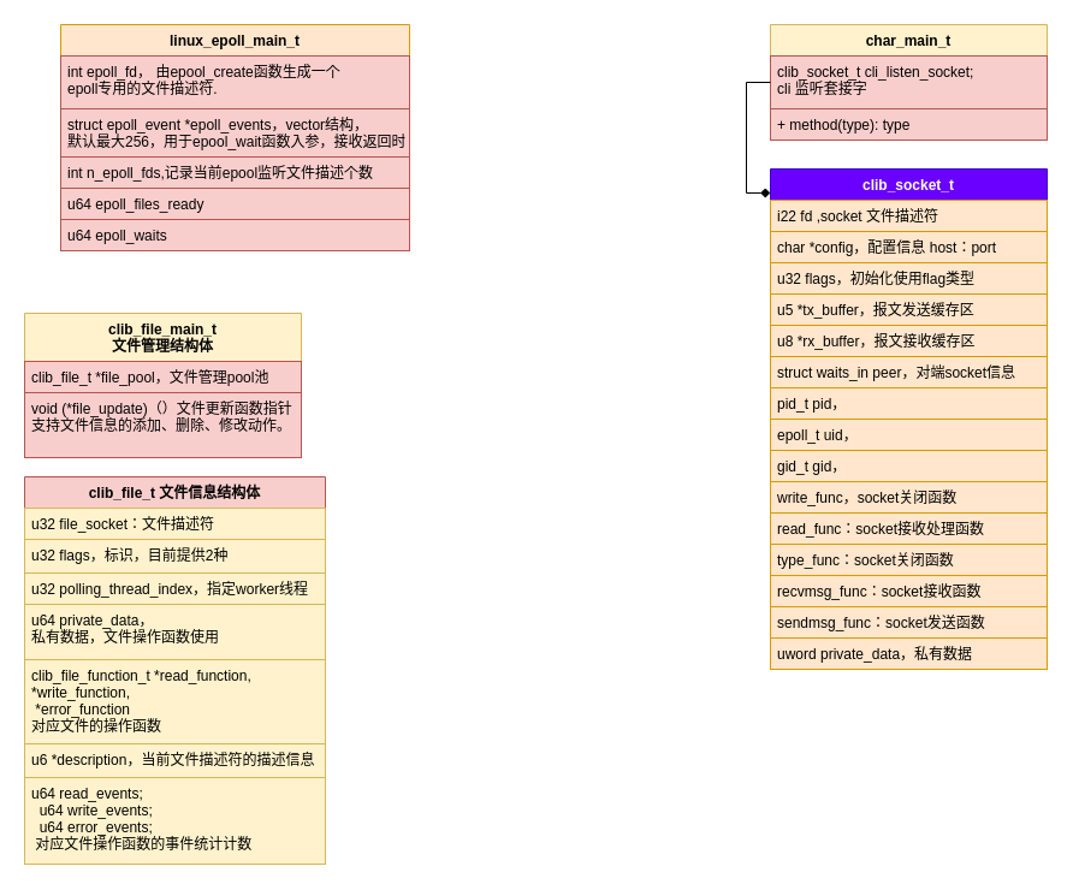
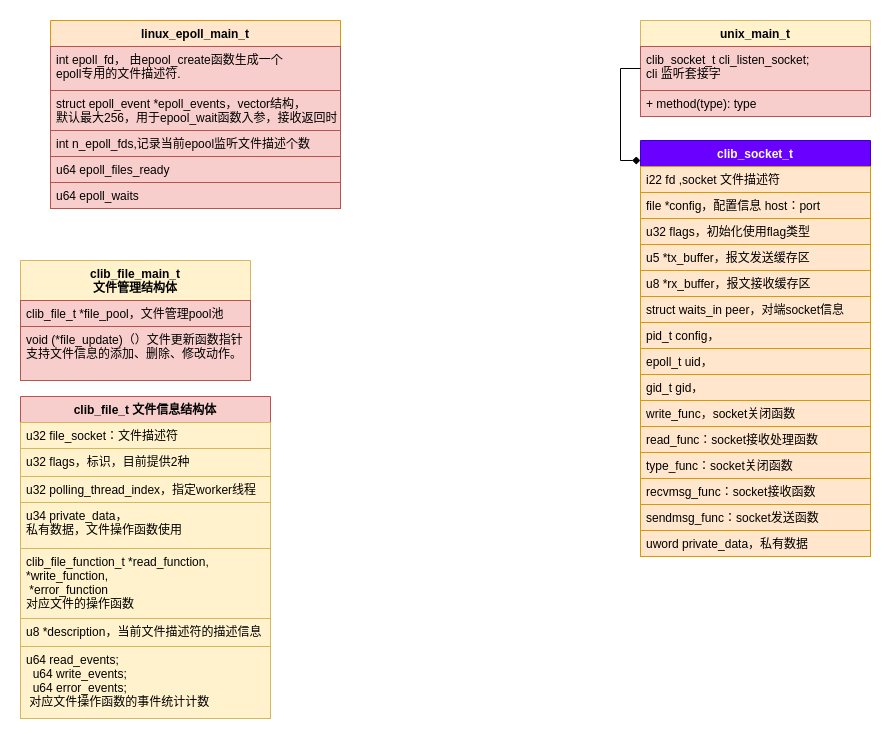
  <mxCell id="0" />
  <mxCell id="1" parent="0" />
  <mxCell id="2" value="clib_socket_t&#10;" style="swimlane;fontStyle=1;align=center;verticalAlign=top;childLayout=stackLayout;horizontal=1;startSize=26;horizontalStack=0;resizeParent=1;resizeParentMax=0;resizeLast=0;collapsible=1;marginBottom=0;fillColor=#6a00ff;strokeColor=#3700CC;fontColor=#ffffff;" parent="1" vertex="1"><mxGeometry x="640" y="140" width="230" height="416" as="geometry" /></mxCell>
  <mxCell id="3" value="i22 fd ,socket 文件描述符" style="text;strokeColor=#d79b00;fillColor=#ffe6cc;align=left;verticalAlign=top;spacingLeft=4;spacingRight=4;overflow=hidden;rotatable=0;points=[[0,0.5],[1,0.5]];portConstraint=eastwest;" parent="2" vertex="1"><mxGeometry y="26" width="230" height="26" as="geometry" /></mxCell>
- <mxCell id="4" value="char *config，配置信息 host：port" style="text;strokeColor=#d79b00;fillColor=#ffe6cc;align=left;verticalAlign=top;spacingLeft=4;spacingRight=4;overflow=hidden;rotatable=0;points=[[0,0.5],[1,0.5]];portConstraint=eastwest;" parent="2" vertex="1"><mxGeometry y="52" width="230" height="26" as="geometry" /></mxCell>
+ <mxCell id="4" value="file *config，配置信息 host：port" style="text;strokeColor=#d79b00;fillColor=#ffe6cc;align=left;verticalAlign=top;spacingLeft=4;spacingRight=4;overflow=hidden;rotatable=0;points=[[0,0.5],[1,0.5]];portConstraint=eastwest;" parent="2" vertex="1"><mxGeometry y="52" width="230" height="26" as="geometry" /></mxCell>
  <mxCell id="5" value="u32 flags，初始化使用flag类型" style="text;fillColor=#ffe6cc;align=left;verticalAlign=top;spacingLeft=4;spacingRight=4;overflow=hidden;rotatable=0;points=[[0,0.5],[1,0.5]];portConstraint=eastwest;strokeColor=#d79b00;" parent="2" vertex="1"><mxGeometry y="78" width="230" height="26" as="geometry" /></mxCell>
  <mxCell id="6" value="u5 *tx_buffer，报文发送缓存区" style="text;fillColor=#ffe6cc;align=left;verticalAlign=top;spacingLeft=4;spacingRight=4;overflow=hidden;rotatable=0;points=[[0,0.5],[1,0.5]];portConstraint=eastwest;strokeColor=#d79b00;" parent="2" vertex="1"><mxGeometry y="104" width="230" height="26" as="geometry" /></mxCell>
  <mxCell id="7" value="u8 *rx_buffer，报文接收缓存区" style="text;fillColor=#ffe6cc;align=left;verticalAlign=top;spacingLeft=4;spacingRight=4;overflow=hidden;rotatable=0;points=[[0,0.5],[1,0.5]];portConstraint=eastwest;strokeColor=#d79b00;" parent="2" vertex="1"><mxGeometry y="130" width="230" height="26" as="geometry" /></mxCell>
  <mxCell id="8" value="struct waits_in peer，对端socket信息" style="text;fillColor=#ffe6cc;align=left;verticalAlign=top;spacingLeft=4;spacingRight=4;overflow=hidden;rotatable=0;points=[[0,0.5],[1,0.5]];portConstraint=eastwest;strokeColor=#d79b00;" parent="2" vertex="1"><mxGeometry y="156" width="230" height="26" as="geometry" /></mxCell>
- <mxCell id="9" value="pid_t pid，" style="text;fillColor=#ffe6cc;align=left;verticalAlign=top;spacingLeft=4;spacingRight=4;overflow=hidden;rotatable=0;points=[[0,0.5],[1,0.5]];portConstraint=eastwest;strokeColor=#d79b00;" parent="2" vertex="1"><mxGeometry y="182" width="230" height="26" as="geometry" /></mxCell>
+ <mxCell id="9" value="pid_t config，" style="text;fillColor=#ffe6cc;align=left;verticalAlign=top;spacingLeft=4;spacingRight=4;overflow=hidden;rotatable=0;points=[[0,0.5],[1,0.5]];portConstraint=eastwest;strokeColor=#d79b00;" parent="2" vertex="1"><mxGeometry y="182" width="230" height="26" as="geometry" /></mxCell>
  <mxCell id="10" value="epoll_t uid，" style="text;fillColor=#ffe6cc;align=left;verticalAlign=top;spacingLeft=4;spacingRight=4;overflow=hidden;rotatable=0;points=[[0,0.5],[1,0.5]];portConstraint=eastwest;strokeColor=#d79b00;" parent="2" vertex="1"><mxGeometry y="208" width="230" height="26" as="geometry" /></mxCell>
  <mxCell id="11" value="gid_t gid，" style="text;fillColor=#ffe6cc;align=left;verticalAlign=top;spacingLeft=4;spacingRight=4;overflow=hidden;rotatable=0;points=[[0,0.5],[1,0.5]];portConstraint=eastwest;strokeColor=#d79b00;" parent="2" vertex="1"><mxGeometry y="234" width="230" height="26" as="geometry" /></mxCell>
  <mxCell id="12" value="write_func，socket关闭函数" style="text;fillColor=#ffe6cc;align=left;verticalAlign=top;spacingLeft=4;spacingRight=4;overflow=hidden;rotatable=0;points=[[0,0.5],[1,0.5]];portConstraint=eastwest;strokeColor=#d79b00;" parent="2" vertex="1"><mxGeometry y="260" width="230" height="26" as="geometry" /></mxCell>
  <mxCell id="13" value="read_func：socket接收处理函数" style="text;fillColor=#ffe6cc;align=left;verticalAlign=top;spacingLeft=4;spacingRight=4;overflow=hidden;rotatable=0;points=[[0,0.5],[1,0.5]];portConstraint=eastwest;strokeColor=#d79b00;" parent="2" vertex="1"><mxGeometry y="286" width="230" height="26" as="geometry" /></mxCell>
  <mxCell id="14" value="type_func：socket关闭函数" style="text;fillColor=#ffe6cc;align=left;verticalAlign=top;spacingLeft=4;spacingRight=4;overflow=hidden;rotatable=0;points=[[0,0.5],[1,0.5]];portConstraint=eastwest;strokeColor=#d79b00;" parent="2" vertex="1"><mxGeometry y="312" width="230" height="26" as="geometry" /></mxCell>
  <mxCell id="15" value="recvmsg_func：socket接收函数" style="text;fillColor=#ffe6cc;align=left;verticalAlign=top;spacingLeft=4;spacingRight=4;overflow=hidden;rotatable=0;points=[[0,0.5],[1,0.5]];portConstraint=eastwest;strokeColor=#d79b00;" parent="2" vertex="1"><mxGeometry y="338" width="230" height="26" as="geometry" /></mxCell>
  <mxCell id="16" value="sendmsg_func：socket发送函数" style="text;fillColor=#ffe6cc;align=left;verticalAlign=top;spacingLeft=4;spacingRight=4;overflow=hidden;rotatable=0;points=[[0,0.5],[1,0.5]];portConstraint=eastwest;strokeColor=#d79b00;" parent="2" vertex="1"><mxGeometry y="364" width="230" height="26" as="geometry" /></mxCell>
  <mxCell id="17" value="uword private_data，私有数据" style="text;strokeColor=#d79b00;fillColor=#ffe6cc;align=left;verticalAlign=top;spacingLeft=4;spacingRight=4;overflow=hidden;rotatable=0;points=[[0,0.5],[1,0.5]];portConstraint=eastwest;" parent="2" vertex="1"><mxGeometry y="390" width="230" height="26" as="geometry" /></mxCell>
  <mxCell id="18" value="linux_epoll_main_t" style="swimlane;fontStyle=1;align=center;verticalAlign=top;childLayout=stackLayout;horizontal=1;startSize=26;horizontalStack=0;resizeParent=1;resizeParentMax=0;resizeLast=0;collapsible=1;marginBottom=0;fillColor=#ffe6cc;strokeColor=#d79b00;" vertex="1" parent="1"><mxGeometry x="50" y="20" width="290" height="188" as="geometry" /></mxCell>
  <mxCell id="19" value="int epoll_fd， 由epool_create函数生成一个&#10;epoll专用的文件描述符." style="text;strokeColor=#b85450;fillColor=#f8cecc;align=left;verticalAlign=top;spacingLeft=4;spacingRight=4;overflow=hidden;rotatable=0;points=[[0,0.5],[1,0.5]];portConstraint=eastwest;" vertex="1" parent="18"><mxGeometry y="26" width="290" height="44" as="geometry" /></mxCell>
  <mxCell id="20" value="struct epoll_event *epoll_events，vector结构，&#10;默认最大256，用于epool_wait函数入参，接收返回时间" style="text;strokeColor=#b85450;fillColor=#f8cecc;align=left;verticalAlign=top;spacingLeft=4;spacingRight=4;overflow=hidden;rotatable=0;points=[[0,0.5],[1,0.5]];portConstraint=eastwest;" vertex="1" parent="18"><mxGeometry y="70" width="290" height="40" as="geometry" /></mxCell>
  <mxCell id="21" value="int n_epoll_fds,记录当前epool监听文件描述个数" style="text;fillColor=#f8cecc;align=left;verticalAlign=top;spacingLeft=4;spacingRight=4;overflow=hidden;rotatable=0;points=[[0,0.5],[1,0.5]];portConstraint=eastwest;strokeColor=#b85450;" vertex="1" parent="18"><mxGeometry y="110" width="290" height="26" as="geometry" /></mxCell>
  <mxCell id="22" value="u64 epoll_files_ready" style="text;fillColor=#f8cecc;align=left;verticalAlign=top;spacingLeft=4;spacingRight=4;overflow=hidden;rotatable=0;points=[[0,0.5],[1,0.5]];portConstraint=eastwest;strokeColor=#b85450;" vertex="1" parent="18"><mxGeometry y="136" width="290" height="26" as="geometry" /></mxCell>
  <mxCell id="23" value="u64 epoll_waits" style="text;fillColor=#f8cecc;align=left;verticalAlign=top;spacingLeft=4;spacingRight=4;overflow=hidden;rotatable=0;points=[[0,0.5],[1,0.5]];portConstraint=eastwest;strokeColor=#b85450;" vertex="1" parent="18"><mxGeometry y="162" width="290" height="26" as="geometry" /></mxCell>
  <mxCell id="24" value="clib_file_main_t&#10;文件管理结构体" style="swimlane;fontStyle=1;align=center;verticalAlign=top;childLayout=stackLayout;horizontal=1;startSize=40;horizontalStack=0;resizeParent=1;resizeParentMax=0;resizeLast=0;collapsible=1;marginBottom=0;strokeColor=#d6b656;fillColor=#fff2cc;" vertex="1" parent="1"><mxGeometry x="20" y="260" width="230" height="120" as="geometry" /></mxCell>
  <mxCell id="25" value="clib_file_t *file_pool，文件管理pool池" style="text;strokeColor=#b85450;fillColor=#f8cecc;align=left;verticalAlign=top;spacingLeft=4;spacingRight=4;overflow=hidden;rotatable=0;points=[[0,0.5],[1,0.5]];portConstraint=eastwest;" vertex="1" parent="24"><mxGeometry y="40" width="230" height="26" as="geometry" /></mxCell>
  <mxCell id="26" value="void (*file_update)（）文件更新函数指针&#10;支持文件信息的添加、删除、修改动作。" style="text;strokeColor=#b85450;fillColor=#f8cecc;align=left;verticalAlign=top;spacingLeft=4;spacingRight=4;overflow=hidden;rotatable=0;points=[[0,0.5],[1,0.5]];portConstraint=eastwest;" vertex="1" parent="24"><mxGeometry y="66" width="230" height="54" as="geometry" /></mxCell>
  <mxCell id="27" value="clib_file_t 文件信息结构体" style="swimlane;fontStyle=1;align=center;verticalAlign=top;childLayout=stackLayout;horizontal=1;startSize=26;horizontalStack=0;resizeParent=1;resizeParentMax=0;resizeLast=0;collapsible=1;marginBottom=0;strokeColor=#b85450;fillColor=#f8cecc;" vertex="1" parent="1"><mxGeometry x="20" y="396" width="250" height="322" as="geometry" /></mxCell>
  <mxCell id="28" value="u32 file_socket：文件描述符" style="text;strokeColor=#d6b656;fillColor=#fff2cc;align=left;verticalAlign=top;spacingLeft=4;spacingRight=4;overflow=hidden;rotatable=0;points=[[0,0.5],[1,0.5]];portConstraint=eastwest;" vertex="1" parent="27"><mxGeometry y="26" width="250" height="26" as="geometry" /></mxCell>
  <mxCell id="29" value="u32 flags，标识，目前提供2种" style="text;strokeColor=#d6b656;fillColor=#fff2cc;align=left;verticalAlign=top;spacingLeft=4;spacingRight=4;overflow=hidden;rotatable=0;points=[[0,0.5],[1,0.5]];portConstraint=eastwest;" vertex="1" parent="27"><mxGeometry y="52" width="250" height="28" as="geometry" /></mxCell>
  <mxCell id="30" value="u32 polling_thread_index，指定worker线程" style="text;fillColor=#fff2cc;align=left;verticalAlign=top;spacingLeft=4;spacingRight=4;overflow=hidden;rotatable=0;points=[[0,0.5],[1,0.5]];portConstraint=eastwest;strokeColor=#d6b656;" vertex="1" parent="27"><mxGeometry y="80" width="250" height="26" as="geometry" /></mxCell>
- <mxCell id="31" value="u64 private_data，&#10;私有数据，文件操作函数使用" style="text;fillColor=#fff2cc;align=left;verticalAlign=top;spacingLeft=4;spacingRight=4;overflow=hidden;rotatable=0;points=[[0,0.5],[1,0.5]];portConstraint=eastwest;strokeColor=#d6b656;" vertex="1" parent="27"><mxGeometry y="106" width="250" height="46" as="geometry" /></mxCell>
+ <mxCell id="31" value="u34 private_data，&#10;私有数据，文件操作函数使用" style="text;fillColor=#fff2cc;align=left;verticalAlign=top;spacingLeft=4;spacingRight=4;overflow=hidden;rotatable=0;points=[[0,0.5],[1,0.5]];portConstraint=eastwest;strokeColor=#d6b656;" vertex="1" parent="27"><mxGeometry y="106" width="250" height="46" as="geometry" /></mxCell>
  <mxCell id="32" value="clib_file_function_t *read_function, &#10;*write_function,&#10; *error_function&#10;对应文件的操作函数" style="text;fillColor=#fff2cc;align=left;verticalAlign=top;spacingLeft=4;spacingRight=4;overflow=hidden;rotatable=0;points=[[0,0.5],[1,0.5]];portConstraint=eastwest;strokeColor=#d6b656;" vertex="1" parent="27"><mxGeometry y="152" width="250" height="70" as="geometry" /></mxCell>
- <mxCell id="33" value="u6 *description，当前文件描述符的描述信息" style="text;fillColor=#fff2cc;align=left;verticalAlign=top;spacingLeft=4;spacingRight=4;overflow=hidden;rotatable=0;points=[[0,0.5],[1,0.5]];portConstraint=eastwest;strokeColor=#d6b656;" vertex="1" parent="27"><mxGeometry y="222" width="250" height="28" as="geometry" /></mxCell>
+ <mxCell id="33" value="u8 *description，当前文件描述符的描述信息" style="text;fillColor=#fff2cc;align=left;verticalAlign=top;spacingLeft=4;spacingRight=4;overflow=hidden;rotatable=0;points=[[0,0.5],[1,0.5]];portConstraint=eastwest;strokeColor=#d6b656;" vertex="1" parent="27"><mxGeometry y="222" width="250" height="28" as="geometry" /></mxCell>
  <mxCell id="34" value="u64 read_events;&#10;  u64 write_events;&#10;  u64 error_events;&#10; 对应文件操作函数的事件统计计数" style="text;fillColor=#fff2cc;align=left;verticalAlign=top;spacingLeft=4;spacingRight=4;overflow=hidden;rotatable=0;points=[[0,0.5],[1,0.5]];portConstraint=eastwest;strokeColor=#d6b656;" vertex="1" parent="27"><mxGeometry y="250" width="250" height="72" as="geometry" /></mxCell>
- <mxCell id="35" value="char_main_t" style="swimlane;fontStyle=1;align=center;verticalAlign=top;childLayout=stackLayout;horizontal=1;startSize=26;horizontalStack=0;resizeParent=1;resizeParentMax=0;resizeLast=0;collapsible=1;marginBottom=0;strokeColor=#d6b656;fillColor=#fff2cc;" vertex="1" parent="1"><mxGeometry x="640" y="20" width="230" height="96" as="geometry" /></mxCell>
+ <mxCell id="35" value="unix_main_t" style="swimlane;fontStyle=1;align=center;verticalAlign=top;childLayout=stackLayout;horizontal=1;startSize=26;horizontalStack=0;resizeParent=1;resizeParentMax=0;resizeLast=0;collapsible=1;marginBottom=0;strokeColor=#d6b656;fillColor=#fff2cc;" vertex="1" parent="1"><mxGeometry x="640" y="20" width="230" height="96" as="geometry" /></mxCell>
  <mxCell id="36" value="clib_socket_t cli_listen_socket;&#10;cli 监听套接字" style="text;strokeColor=#b85450;fillColor=#f8cecc;align=left;verticalAlign=top;spacingLeft=4;spacingRight=4;overflow=hidden;rotatable=0;points=[[0,0.5],[1,0.5]];portConstraint=eastwest;" vertex="1" parent="35"><mxGeometry y="26" width="230" height="44" as="geometry" /></mxCell>
  <mxCell id="37" value="+ method(type): type" style="text;strokeColor=#b85450;fillColor=#f8cecc;align=left;verticalAlign=top;spacingLeft=4;spacingRight=4;overflow=hidden;rotatable=0;points=[[0,0.5],[1,0.5]];portConstraint=eastwest;" vertex="1" parent="35"><mxGeometry y="70" width="230" height="26" as="geometry" /></mxCell>
  <mxCell id="38" style="edgeStyle=orthogonalEdgeStyle;rounded=0;orthogonalLoop=1;jettySize=auto;html=1;exitX=0;exitY=0.5;exitDx=0;exitDy=0;entryX=0;entryY=0.048;entryDx=0;entryDy=0;entryPerimeter=0;endArrow=diamond;" edge="1" parent="1" source="36" target="2"><mxGeometry relative="1" as="geometry" /></mxCell>
